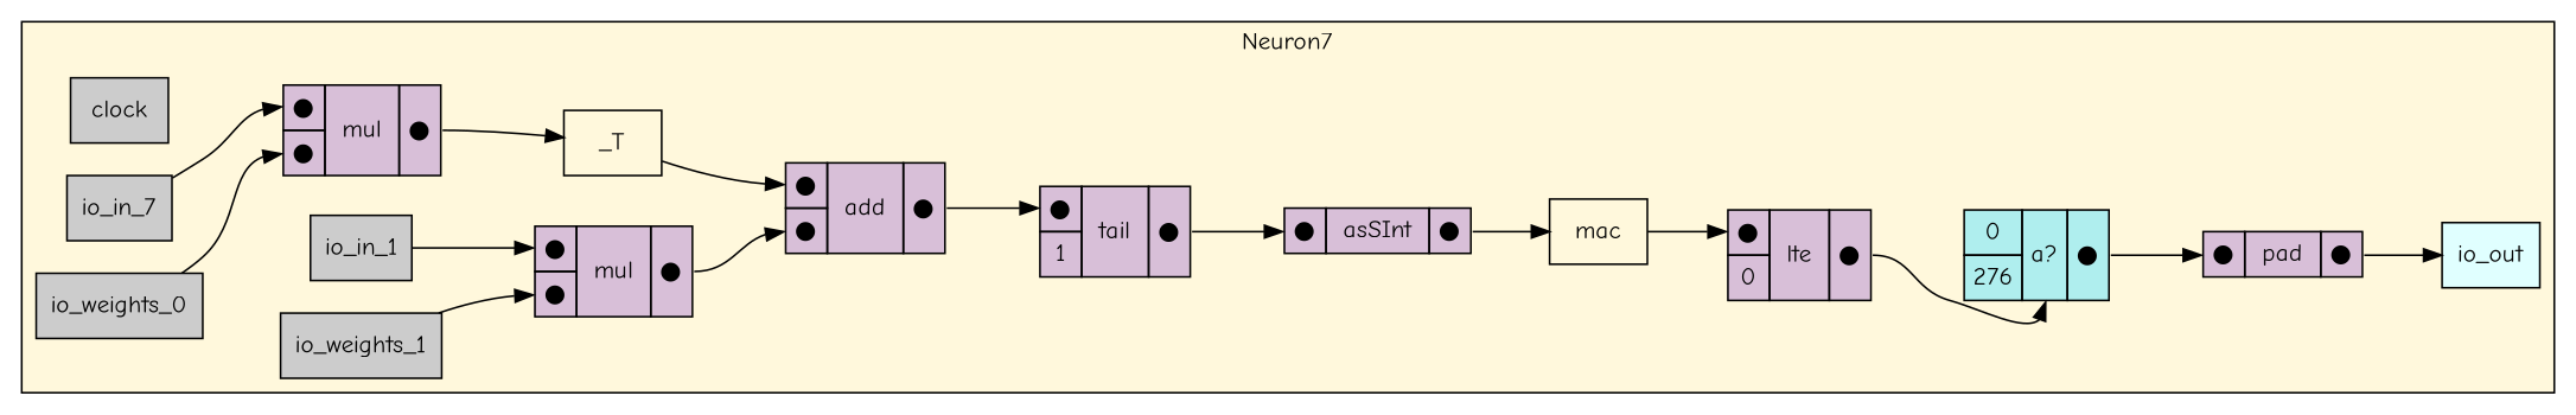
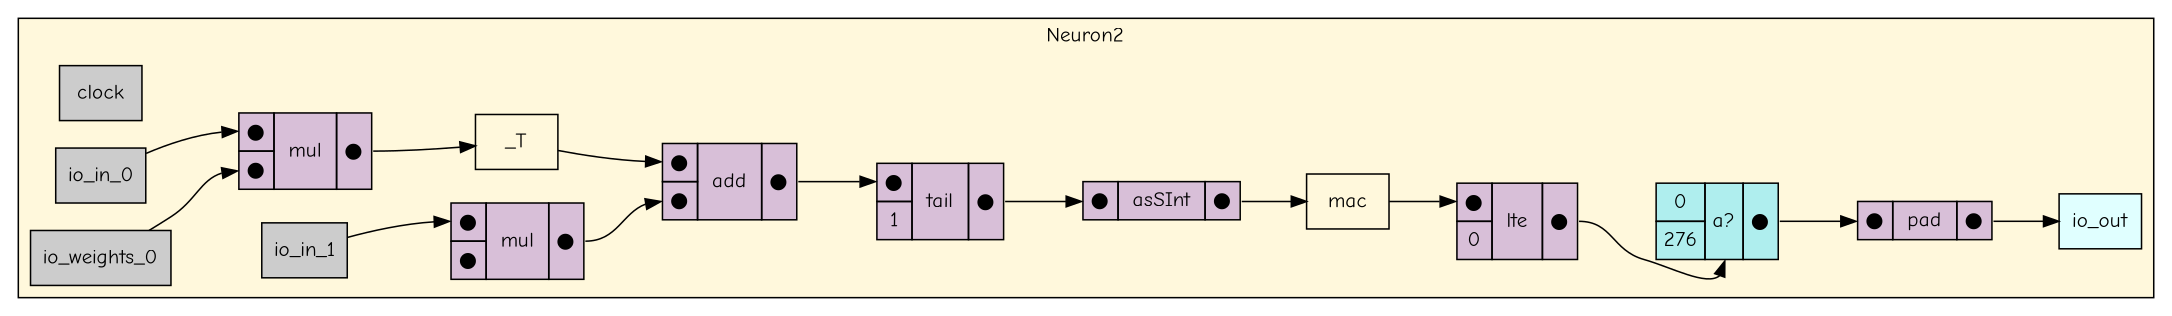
  digraph {
    fontname="Comic Neue"
    rankdir=LR
    node [fontname="Comic Neue" shape=rectangle]
    edge [fontname="Comic Neue" headport=in1 tailport=out]
    n1 [fillcolor="#CCCCCC" label=clock rank=0 style=filled]
-   n2 [fillcolor="#CCCCCC" label=io_in_7 rank=0 style=filled]
+   n2 [fillcolor="#CCCCCC" label=io_in_0 rank=0 style=filled]
    n3 [label=< <TABLE BORDER="0" CELLBORDER="1" CELLSPACING="0" CELLPADDING="4" BGCOLOR="#D8BFD8">   <TR>     <TD PORT="in1">&#x25cf;</TD>     <TD ROWSPAN="2" > mul </TD>     <TD ROWSPAN="2" PORT="out">&#x25cf;</TD>   </TR>   <TR>     <TD PORT="in2">&#x25cf;</TD>   </TR> </TABLE>> shape=plaintext]
    n4 [fillcolor="#CCCCCC" label=io_in_1 rank=0 style=filled]
    n5 [label=< <TABLE BORDER="0" CELLBORDER="1" CELLSPACING="0" CELLPADDING="4" BGCOLOR="#D8BFD8">   <TR>     <TD PORT="in1">&#x25cf;</TD>     <TD ROWSPAN="2" > mul </TD>     <TD ROWSPAN="2" PORT="out">&#x25cf;</TD>   </TR>   <TR>     <TD PORT="in2">&#x25cf;</TD>   </TR> </TABLE>> shape=plaintext]
    n6 [fillcolor="#CCCCCC" label=io_weights_0 rank=0 style=filled]
-   n7 [fillcolor="#CCCCCC" label=io_weights_1 rank=0 style=filled]
    n8 [fillcolor="#E0FFFF" label=io_out rank=1000 style=filled]
    n9 [label=_T]
    n10 [label=< <TABLE BORDER="0" CELLBORDER="1" CELLSPACING="0" CELLPADDING="4" BGCOLOR="#D8BFD8">   <TR>     <TD PORT="in1">&#x25cf;</TD>     <TD ROWSPAN="2" > add </TD>     <TD ROWSPAN="2" PORT="out">&#x25cf;</TD>   </TR>   <TR>     <TD PORT="in2">&#x25cf;</TD>   </TR> </TABLE>> shape=plaintext]
    n11 [label=mac]
    n12 [label=< <TABLE BORDER="0" CELLBORDER="1" CELLSPACING="0" CELLPADDING="4" BGCOLOR="#D8BFD8">   <TR>     <TD PORT="in1">&#x25cf;</TD>     <TD ROWSPAN="2" > lte </TD>     <TD ROWSPAN="2" PORT="out">&#x25cf;</TD>   </TR>   <TR>     <TD PORT="in2">0</TD>   </TR> </TABLE>> shape=plaintext]
    n13 [label=< <TABLE BORDER="0" CELLBORDER="1" CELLSPACING="0" CELLPADDING="4" BGCOLOR="#D8BFD8">   <TR>     <TD PORT="in1">&#x25cf;</TD>     <TD > asSInt </TD>     <TD PORT="out">&#x25cf;</TD>   </TR> </TABLE>> shape=plaintext]
    n14 [label=< <TABLE BORDER="0" CELLBORDER="1" CELLSPACING="0" CELLPADDING="4" BGCOLOR="#D8BFD8">   <TR>     <TD PORT="in1">&#x25cf;</TD>     <TD ROWSPAN="2" > tail </TD>     <TD ROWSPAN="2" PORT="out">&#x25cf;</TD>   </TR>   <TR>     <TD>1</TD>   </TR> </TABLE>> shape=plaintext]
    n15 [label=< <TABLE BORDER="0" CELLBORDER="1" CELLSPACING="0" CELLPADDING="4" BGCOLOR="#D8BFD8">   <TR>     <TD PORT="in1">&#x25cf;</TD>     <TD > pad </TD>     <TD PORT="out">&#x25cf;</TD>   </TR> </TABLE>> shape=plaintext]
    n16 [label=< <TABLE BORDER="0" CELLBORDER="1" CELLSPACING="0" CELLPADDING="4" BGCOLOR="#AFEEEE">   <TR>     <TD PORT="in1">0</TD>     <TD ROWSPAN="2" PORT="select">a?</TD>     <TD ROWSPAN="2" PORT="out">&#x25cf;</TD>   </TR>   <TR>     <TD PORT="in2">276</TD>   </TR> </TABLE>> shape=plaintext]
    subgraph cluster_1 {
      bgcolor="#FFF8DC"
-     label=Neuron7
+     label=Neuron2
      n1
      n2
      n3
      n4
      n5
      n6
-     n7
      n8
      n9
      n10
      n11
      n12
      n13
      n14
      n15
      n16
    }
    n2 -> n3
    n3 -> n9
    n4 -> n5
    n5 -> n10 [headport=in2]
    n6 -> n3 [headport=in2]
-   n7 -> n5 [headport=in2]
    n9 -> n10
    n10 -> n14
    n11 -> n12
    n12 -> n16 [headport=select]
    n13 -> n11
    n14 -> n13
    n15 -> n8
    n16 -> n15
  }
